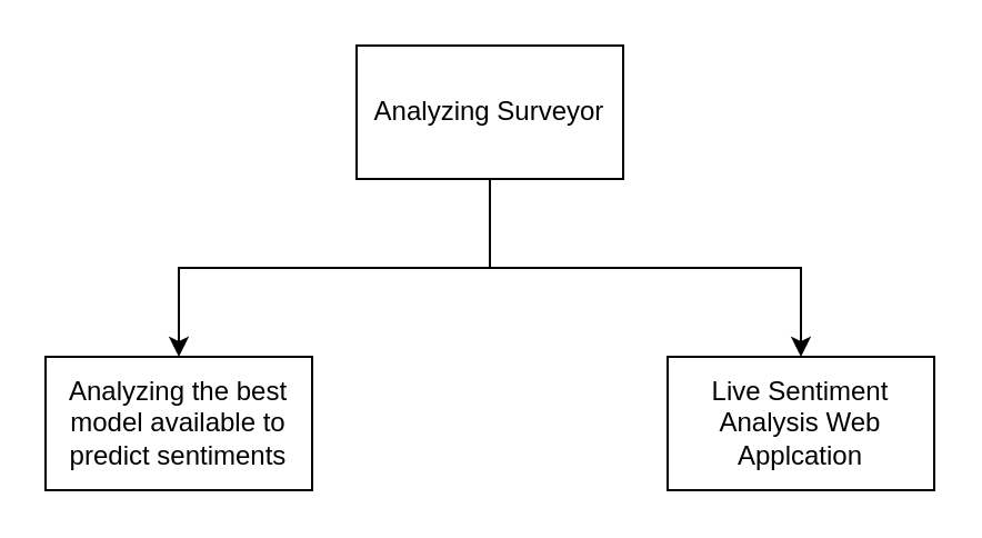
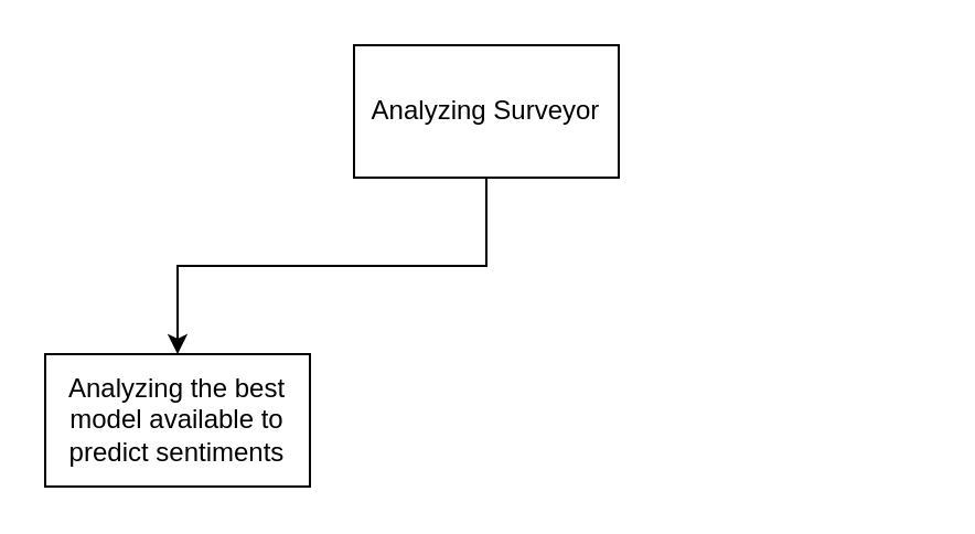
  <mxCell id="0" />
  <mxCell id="1" parent="0" />
  <mxCell id="2" value="Analyzing the best model available to predict sentiments" style="rounded=0;whiteSpace=wrap;html=1;" vertex="1" parent="1"><mxGeometry x="20" y="160" width="120" height="60" as="geometry" /></mxCell>
- <mxCell id="3" value="Live Sentiment Analysis Web Applcation" style="rounded=0;whiteSpace=wrap;html=1;" vertex="1" parent="1"><mxGeometry x="300" y="160" width="120" height="60" as="geometry" /></mxCell>
  <mxCell id="4" style="edgeStyle=orthogonalEdgeStyle;rounded=0;orthogonalLoop=1;jettySize=auto;html=1;exitX=0.5;exitY=1;exitDx=0;exitDy=0;entryX=0.5;entryY=0;entryDx=0;entryDy=0;" edge="1" parent="1" source="6" target="2"><mxGeometry relative="1" as="geometry" /></mxCell>
- <mxCell id="5" style="edgeStyle=orthogonalEdgeStyle;rounded=0;orthogonalLoop=1;jettySize=auto;html=1;exitX=0.5;exitY=1;exitDx=0;exitDy=0;" edge="1" parent="1" source="6" target="3"><mxGeometry relative="1" as="geometry" /></mxCell>
  <mxCell id="6" value="Analyzing Surveyor" style="rounded=0;whiteSpace=wrap;html=1;" vertex="1" parent="1"><mxGeometry x="160" y="20" width="120" height="60" as="geometry" /></mxCell>
